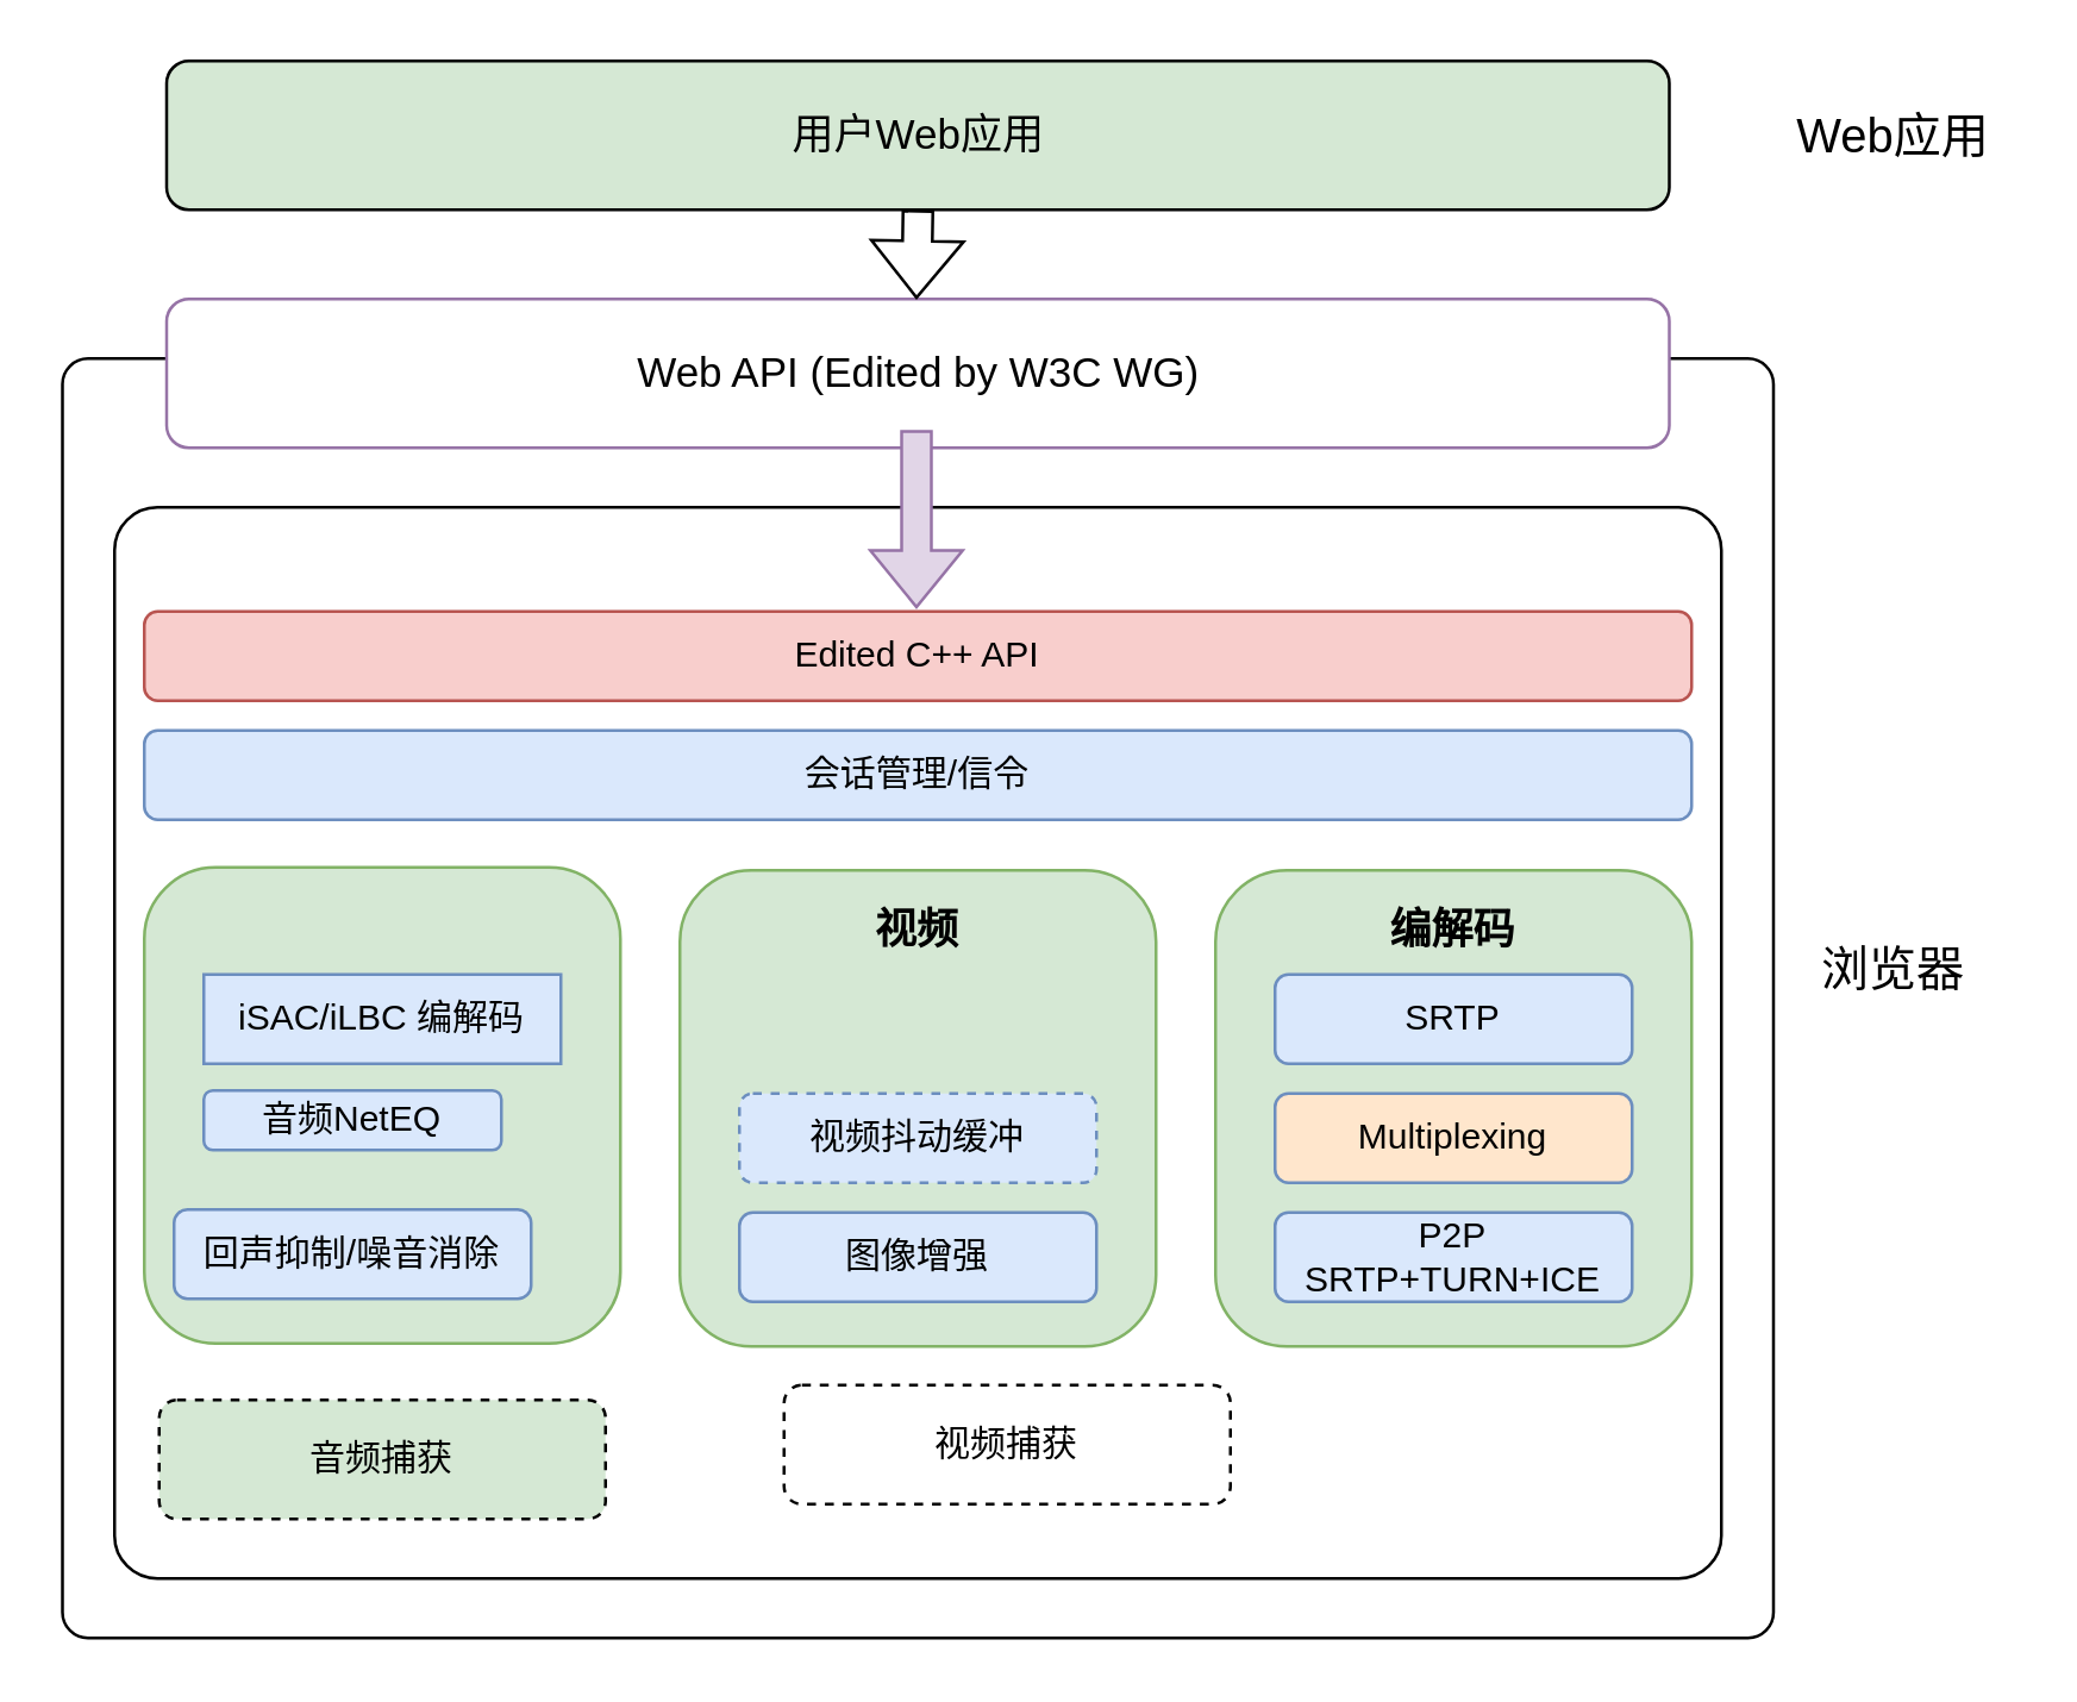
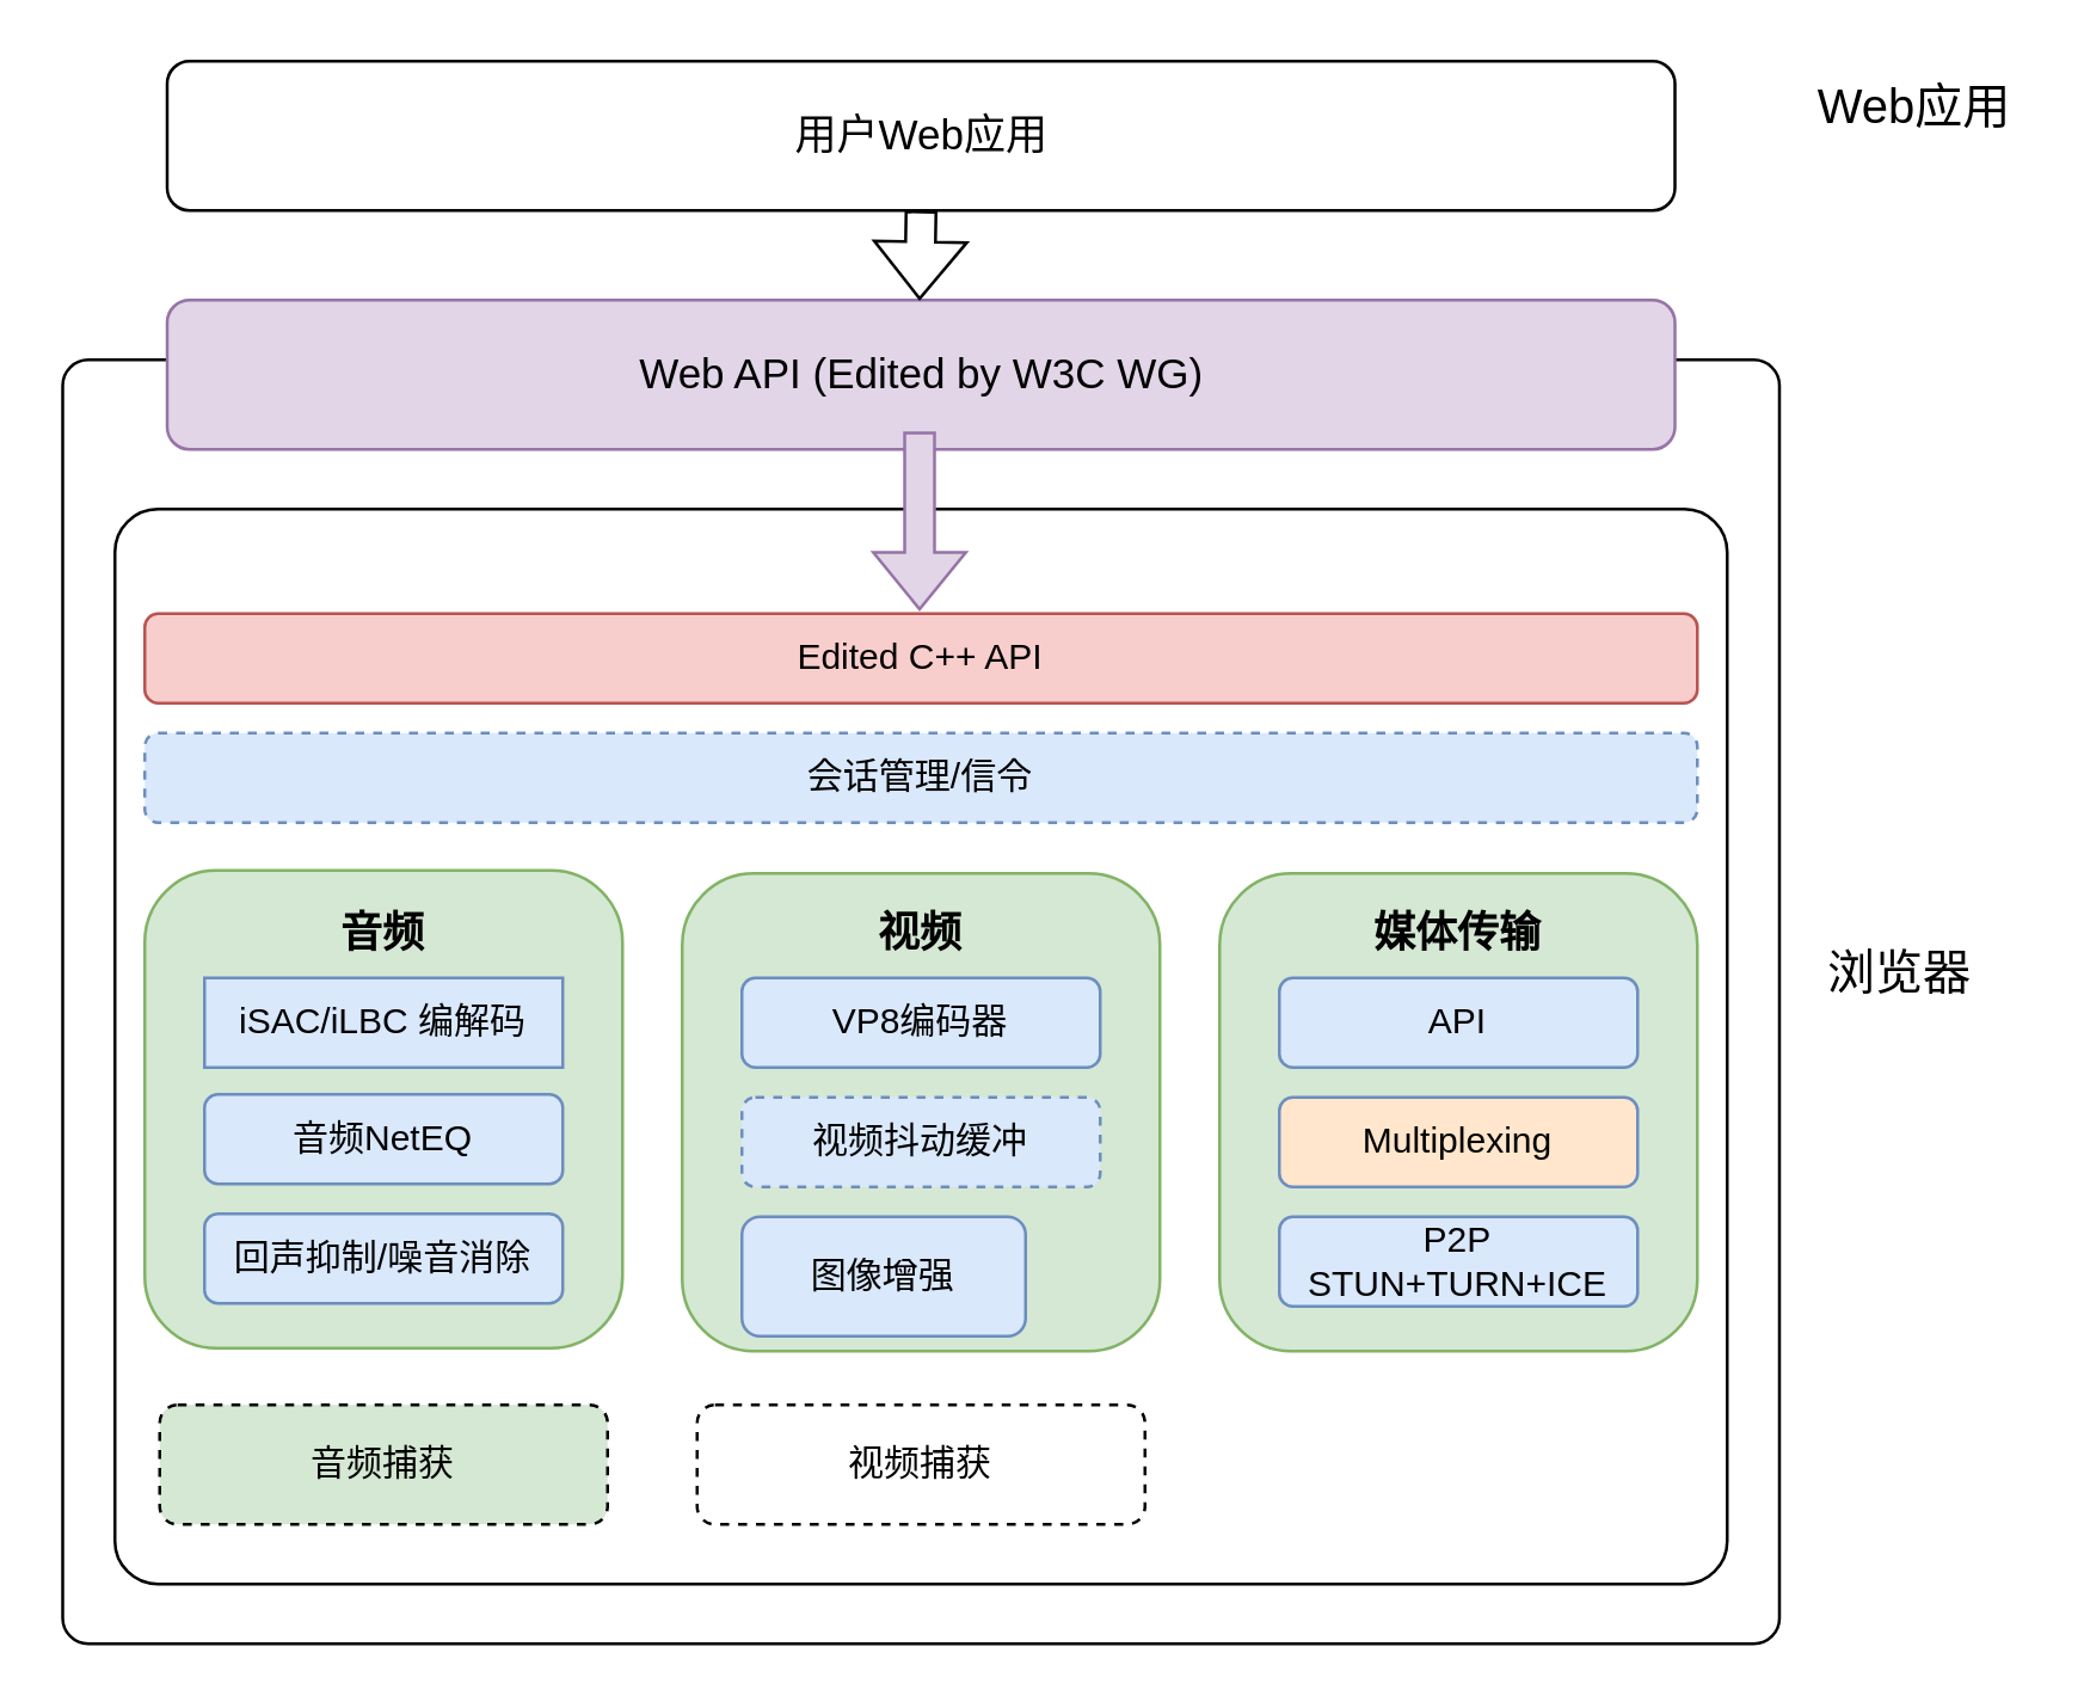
  <mxCell id="0" />
  <mxCell id="1" parent="0" />
  <mxCell id="2" value="" style="rounded=1;whiteSpace=wrap;html=1;fontSize=14;arcSize=2;" parent="1" vertex="1"><mxGeometry x="20.5" y="120" width="575" height="430" as="geometry" /></mxCell>
  <mxCell id="3" value="" style="rounded=1;whiteSpace=wrap;html=1;arcSize=4;" parent="1" vertex="1"><mxGeometry x="38" y="170" width="540" height="360" as="geometry" /></mxCell>
  <mxCell id="4" value="音频捕获" style="rounded=1;whiteSpace=wrap;html=1;dashed=1;fillColor=#d5e8d4;" parent="1" vertex="1"><mxGeometry x="53" y="470" width="150" height="40" as="geometry" /></mxCell>
- <mxCell id="5" value="视频捕获" style="rounded=1;whiteSpace=wrap;html=1;dashed=1;" parent="1" vertex="1"><mxGeometry x="263" y="465" width="150" height="40" as="geometry" /></mxCell>
+ <mxCell id="5" value="视频捕获" style="rounded=1;whiteSpace=wrap;html=1;dashed=1;" parent="1" vertex="1"><mxGeometry x="233" y="470" width="150" height="40" as="geometry" /></mxCell>
  <mxCell id="6" value="" style="rounded=1;whiteSpace=wrap;html=1;fillColor=#d5e8d4;strokeColor=#82b366;" parent="1" vertex="1"><mxGeometry x="228" y="292" width="160" height="160" as="geometry" /></mxCell>
  <mxCell id="7" value="" style="rounded=1;whiteSpace=wrap;html=1;fillColor=#d5e8d4;strokeColor=#82b366;" parent="1" vertex="1"><mxGeometry x="48" y="291" width="160" height="160" as="geometry" /></mxCell>
  <mxCell id="8" value="" style="rounded=1;whiteSpace=wrap;html=1;fillColor=#d5e8d4;strokeColor=#82b366;" parent="1" vertex="1"><mxGeometry x="408" y="292" width="160" height="160" as="geometry" /></mxCell>
  <mxCell id="9" value="iSAC/iLBC 编解码" style="whiteSpace=wrap;html=1;fillColor=#dae8fc;strokeColor=#6c8ebf;rounded=0;" parent="1" vertex="1"><mxGeometry x="68" y="327" width="120" height="30" as="geometry" /></mxCell>
- <mxCell id="10" value="音频NetEQ" style="rounded=1;whiteSpace=wrap;html=1;fillColor=#dae8fc;strokeColor=#6c8ebf;" parent="1" vertex="1"><mxGeometry x="68" y="366" width="100" height="20" as="geometry" /></mxCell>
- <mxCell id="11" value="回声抑制/噪音消除" style="rounded=1;whiteSpace=wrap;html=1;fillColor=#dae8fc;strokeColor=#6c8ebf;" parent="1" vertex="1"><mxGeometry x="58" y="406" width="120" height="30" as="geometry" /></mxCell>
+ <mxCell id="10" value="音频NetEQ" style="rounded=1;whiteSpace=wrap;html=1;fillColor=#dae8fc;strokeColor=#6c8ebf;" parent="1" vertex="1"><mxGeometry x="68" y="366" width="120" height="30" as="geometry" /></mxCell>
+ <mxCell id="11" value="回声抑制/噪音消除" style="rounded=1;whiteSpace=wrap;html=1;fillColor=#dae8fc;strokeColor=#6c8ebf;" parent="1" vertex="1"><mxGeometry x="68" y="406" width="120" height="30" as="geometry" /></mxCell>
+ <mxCell id="12" value="VP8编码器" style="rounded=1;whiteSpace=wrap;html=1;fillColor=#dae8fc;strokeColor=#6c8ebf;" parent="1" vertex="1"><mxGeometry x="248" y="327" width="120" height="30" as="geometry" /></mxCell>
  <mxCell id="13" value="视频抖动缓冲" style="rounded=1;whiteSpace=wrap;html=1;fillColor=#dae8fc;strokeColor=#6c8ebf;dashed=1;" parent="1" vertex="1"><mxGeometry x="248" y="367" width="120" height="30" as="geometry" /></mxCell>
- <mxCell id="14" value="图像增强" style="rounded=1;whiteSpace=wrap;html=1;fillColor=#dae8fc;strokeColor=#6c8ebf;" parent="1" vertex="1"><mxGeometry x="248" y="407" width="120" height="30" as="geometry" /></mxCell>
- <mxCell id="15" value="SRTP" style="rounded=1;whiteSpace=wrap;html=1;fillColor=#dae8fc;strokeColor=#6c8ebf;" parent="1" vertex="1"><mxGeometry x="428" y="327" width="120" height="30" as="geometry" /></mxCell>
+ <mxCell id="14" value="图像增强" style="rounded=1;whiteSpace=wrap;html=1;fillColor=#dae8fc;strokeColor=#6c8ebf;" parent="1" vertex="1"><mxGeometry x="248" y="407" width="95" height="40" as="geometry" /></mxCell>
+ <mxCell id="15" value="API" style="rounded=1;whiteSpace=wrap;html=1;fillColor=#dae8fc;strokeColor=#6c8ebf;" parent="1" vertex="1"><mxGeometry x="428" y="327" width="120" height="30" as="geometry" /></mxCell>
  <mxCell id="16" value="Multiplexing" style="rounded=1;whiteSpace=wrap;html=1;fillColor=#ffe6cc;strokeColor=#6c8ebf;" parent="1" vertex="1"><mxGeometry x="428" y="367" width="120" height="30" as="geometry" /></mxCell>
- <mxCell id="17" value="P2P&lt;br&gt;SRTP+TURN+ICE" style="rounded=1;whiteSpace=wrap;html=1;fillColor=#dae8fc;strokeColor=#6c8ebf;" parent="1" vertex="1"><mxGeometry x="428" y="407" width="120" height="30" as="geometry" /></mxCell>
+ <mxCell id="17" value="P2P&lt;br&gt;STUN+TURN+ICE" style="rounded=1;whiteSpace=wrap;html=1;fillColor=#dae8fc;strokeColor=#6c8ebf;" parent="1" vertex="1"><mxGeometry x="428" y="407" width="120" height="30" as="geometry" /></mxCell>
  <mxCell id="18" value="Edited C++ API" style="rounded=1;whiteSpace=wrap;html=1;fillColor=#f8cecc;strokeColor=#b85450;" parent="1" vertex="1"><mxGeometry x="48" y="205" width="520" height="30" as="geometry" /></mxCell>
- <mxCell id="19" value="会话管理/信令" style="rounded=1;whiteSpace=wrap;html=1;fillColor=#dae8fc;strokeColor=#6c8ebf;" parent="1" vertex="1"><mxGeometry x="48" y="245" width="520" height="30" as="geometry" /></mxCell>
+ <mxCell id="19" value="会话管理/信令" style="rounded=1;whiteSpace=wrap;html=1;fillColor=#dae8fc;strokeColor=#6c8ebf;dashed=1;" parent="1" vertex="1"><mxGeometry x="48" y="245" width="520" height="30" as="geometry" /></mxCell>
+ <mxCell id="20" value="音频" style="text;html=1;strokeColor=none;fillColor=none;align=center;verticalAlign=middle;whiteSpace=wrap;rounded=0;fontSize=14;fontStyle=1" parent="1" vertex="1"><mxGeometry x="73" y="297" width="110" height="30" as="geometry" /></mxCell>
  <mxCell id="21" value="视频" style="text;html=1;strokeColor=none;fillColor=none;align=center;verticalAlign=middle;whiteSpace=wrap;rounded=0;fontSize=14;fontStyle=1" parent="1" vertex="1"><mxGeometry x="253" y="297" width="110" height="30" as="geometry" /></mxCell>
- <mxCell id="22" value="编解码" style="text;html=1;strokeColor=none;fillColor=none;align=center;verticalAlign=middle;whiteSpace=wrap;rounded=0;fontSize=14;fontStyle=1" parent="1" vertex="1"><mxGeometry x="433" y="297" width="110" height="30" as="geometry" /></mxCell>
- <mxCell id="23" value="Web API (Edited by W3C WG)" style="rounded=1;whiteSpace=wrap;html=1;fontSize=14;fillColor=#ffffff;strokeColor=#9673a6;" parent="1" vertex="1"><mxGeometry x="55.5" y="100" width="505" height="50" as="geometry" /></mxCell>
+ <mxCell id="22" value="媒体传输" style="text;html=1;strokeColor=none;fillColor=none;align=center;verticalAlign=middle;whiteSpace=wrap;rounded=0;fontSize=14;fontStyle=1" parent="1" vertex="1"><mxGeometry x="433" y="297" width="110" height="30" as="geometry" /></mxCell>
+ <mxCell id="23" value="Web API (Edited by W3C WG)" style="rounded=1;whiteSpace=wrap;html=1;fontSize=14;fillColor=#e1d5e7;strokeColor=#9673a6;" parent="1" vertex="1"><mxGeometry x="55.5" y="100" width="505" height="50" as="geometry" /></mxCell>
  <mxCell id="24" value="" style="shape=flexArrow;endArrow=classic;html=1;rounded=0;fontSize=14;fontColor=#000000;fillColor=#e1d5e7;strokeColor=#9673a6;" parent="1" edge="1"><mxGeometry width="50" height="50" relative="1" as="geometry"><mxPoint x="307.5" y="144" as="sourcePoint" /><mxPoint x="307.5" y="204" as="targetPoint" /></mxGeometry></mxCell>
- <mxCell id="25" value="用户Web应用" style="rounded=1;whiteSpace=wrap;html=1;fontSize=14;fillColor=#d5e8d4;" parent="1" vertex="1"><mxGeometry x="55.5" y="20" width="505" height="50" as="geometry" /></mxCell>
+ <mxCell id="25" value="用户Web应用" style="rounded=1;whiteSpace=wrap;html=1;fontSize=14;" parent="1" vertex="1"><mxGeometry x="55.5" y="20" width="505" height="50" as="geometry" /></mxCell>
  <mxCell id="26" value="" style="shape=flexArrow;endArrow=classic;html=1;rounded=0;fontSize=14;fontColor=#000000;" parent="1" edge="1"><mxGeometry width="50" height="50" relative="1" as="geometry"><mxPoint x="308" y="70" as="sourcePoint" /><mxPoint x="307.5" y="100" as="targetPoint" /></mxGeometry></mxCell>
  <mxCell id="27" value="浏览器" style="text;html=1;strokeColor=none;fillColor=none;align=center;verticalAlign=middle;whiteSpace=wrap;rounded=0;fontSize=16;fontColor=#000000;" parent="1" vertex="1"><mxGeometry x="605.5" y="310" width="60" height="30" as="geometry" /></mxCell>
- <mxCell id="28" value="Web应用" style="text;html=1;strokeColor=none;fillColor=none;align=center;verticalAlign=middle;whiteSpace=wrap;rounded=0;fontSize=16;fontColor=#000000;" parent="1" vertex="1"><mxGeometry x="595.5" y="30" width="80" height="30" as="geometry" /></mxCell>
+ <mxCell id="28" value="Web应用" style="text;html=1;strokeColor=none;fillColor=none;align=center;verticalAlign=middle;whiteSpace=wrap;rounded=0;fontSize=16;fontColor=#000000;" parent="1" vertex="1"><mxGeometry x="600.5" y="20" width="80" height="30" as="geometry" /></mxCell>
